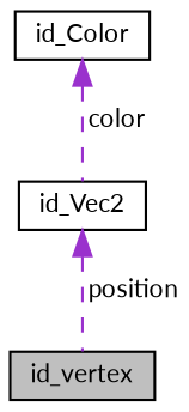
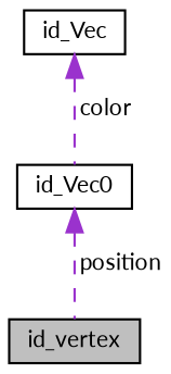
  digraph {
    fontname=Lato
    node [color=black fillcolor=white fontname=Lato fontsize=10 shape=record style=filled]
    edge [color=darkorchid3 dir=back fontname=Lato fontsize=10 labelfontname=Helvetica labelfontsize=10 style=dashed]
    n1 [fillcolor=grey75 fontcolor=black height=0.2 label=id_vertex width=0.4]
-   n2 [height=0.2 label=id_Color width=0.4]
-   n3 [height=0.2 label=id_Vec2 width=0.4]
+   n2 [height=0.2 label=id_Vec width=0.4]
+   n3 [height=0.2 label=id_Vec0 width=0.4]
    n2 -> n3 [label=" color"]
    n3 -> n1 [label=" position"]
  }
